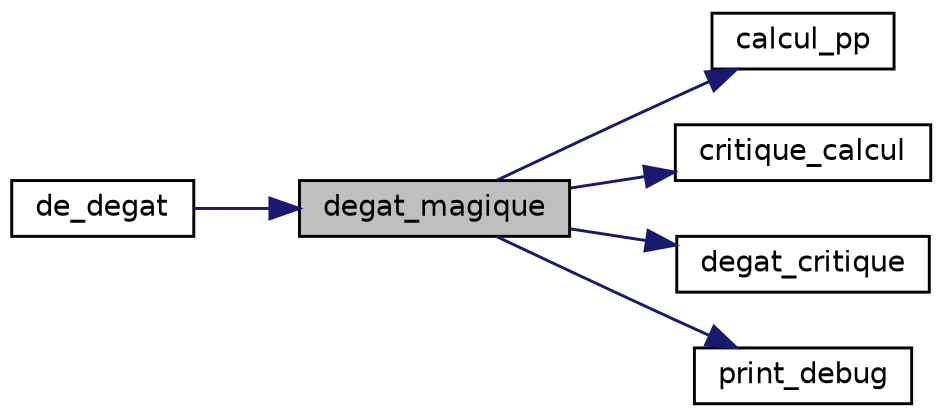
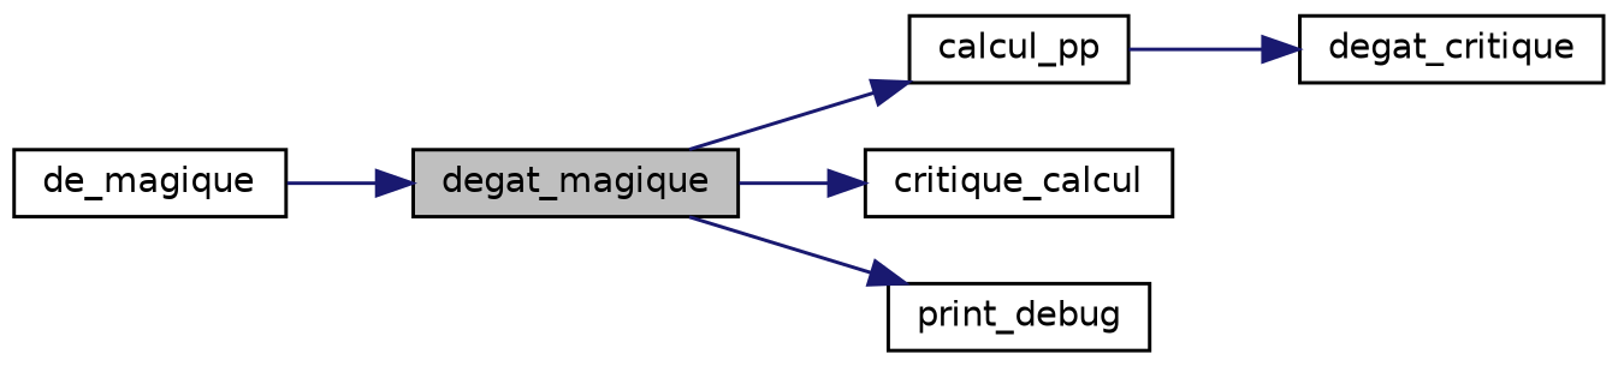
  digraph {
    fontname="DejaVu Sans"
    rankdir=LR
    node [color=black fontname="DejaVu Sans" fontsize=10 shape=record]
    edge [color=midnightblue fontname="DejaVu Sans" fontsize=10 labelfontname=FreeSans labelfontsize=10 style=solid]
    n1 [fillcolor=grey75 fontcolor=black height=0.2 label=degat_magique style=filled width=0.4]
    n2 [height=0.2 label=calcul_pp width=0.4]
    n3 [height=0.2 label=critique_calcul width=0.4]
    n4 [height=0.2 label=degat_critique width=0.4]
    n5 [height=0.2 label=print_debug width=0.4]
-   n6 [height=0.2 label=de_degat width=0.4]
+   n6 [height=0.2 label=de_magique width=0.4]
    n1 -> n2
    n1 -> n3
-   n1 -> n4
+   n2 -> n4
    n1 -> n5
    n6 -> n1
  }
